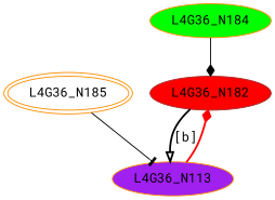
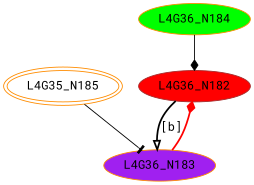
  digraph {
    fontname="Roboto Mono"
    node [color=darkorange fontname="Roboto Mono" style=filled]
    edge [arrowhead=diamond fontname="Roboto Mono"]
    L4G36_N182 [color=brown fillcolor=red]
-   L4G36_N183 [fillcolor=purple label=L4G36_N113]
-   L4G36_N185 [peripheries=2 style=""]
+   L4G36_N183 [fillcolor=purple]
+   L4G36_N185 [peripheries=2 label=L4G35_N185 style=""]
    L4G36_N184 [fillcolor=green]
    L4G36_N182 -> L4G36_N183 [arrowhead=onormal label="[b]" style=bold]
    L4G36_N183 -> L4G36_N182 [color=red style=bold]
    L4G36_N185 -> L4G36_N183 [arrowhead=tee]
    L4G36_N184 -> L4G36_N182
  }
